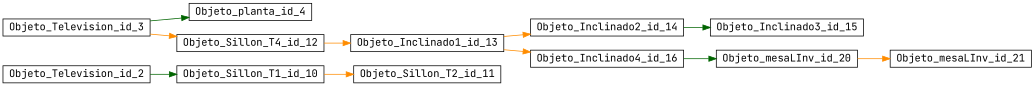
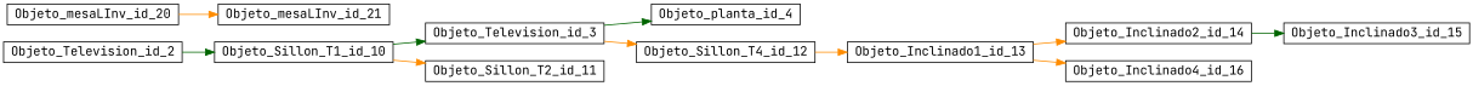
  digraph {
    fontname="JetBrains Mono"
    rankdir=LR
    node [fontname="JetBrains Mono" shape=record]
    edge [color=darkorange fontname="JetBrains Mono"]
    n1 [height=.1 label=Objeto_Television_id_2 width=.1]
    Objeto_Sillon_T1_id_10 [height=.1 width=.1]
    Objeto_Television_id_3 [height=.1 width=.1]
    Objeto_Sillon_T2_id_11 [height=.1 width=.1]
    Objeto_planta_id_4 [height=.1 width=.1]
    Objeto_Sillon_T4_id_12 [height=.1 width=.1]
    Objeto_Inclinado1_id_13 [height=.1 width=.1]
    Objeto_Inclinado2_id_14 [height=.1 width=.1]
    Objeto_Inclinado4_id_16 [height=.1 width=.1]
    Objeto_Inclinado3_id_15 [height=.1 width=.1]
    n11 [height=.1 label=Objeto_mesaLInv_id_20 width=.1]
    Objeto_mesaLInv_id_21 [height=.1 width=.1]
    n1 -> Objeto_Sillon_T1_id_10 [color=darkgreen]
+   Objeto_Sillon_T1_id_10 -> Objeto_Television_id_3 [color=darkgreen]
    Objeto_Sillon_T1_id_10 -> Objeto_Sillon_T2_id_11
    Objeto_Television_id_3 -> Objeto_planta_id_4 [color=darkgreen]
    Objeto_Television_id_3 -> Objeto_Sillon_T4_id_12
    Objeto_Sillon_T4_id_12 -> Objeto_Inclinado1_id_13
    Objeto_Inclinado1_id_13 -> Objeto_Inclinado2_id_14
    Objeto_Inclinado1_id_13 -> Objeto_Inclinado4_id_16
    Objeto_Inclinado2_id_14 -> Objeto_Inclinado3_id_15 [color=darkgreen]
-   Objeto_Inclinado4_id_16 -> n11 [color=darkgreen]
    n11 -> Objeto_mesaLInv_id_21
  }
